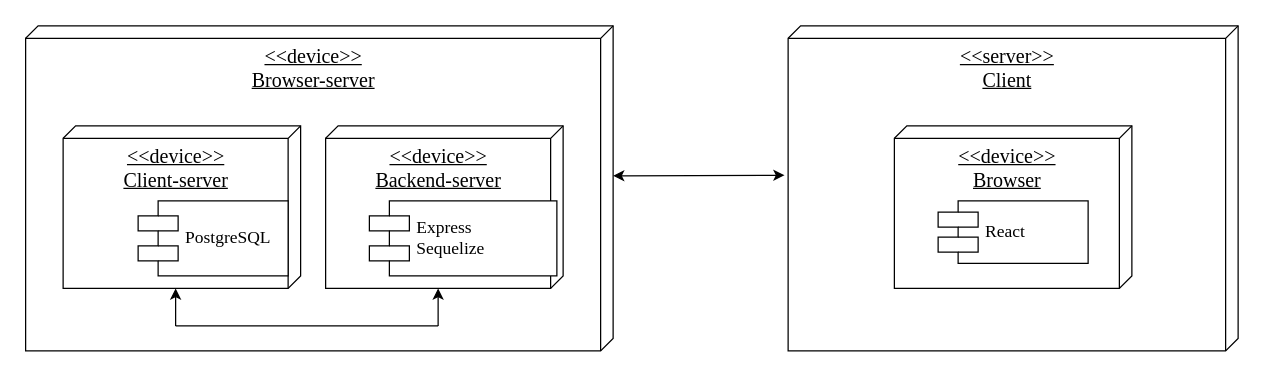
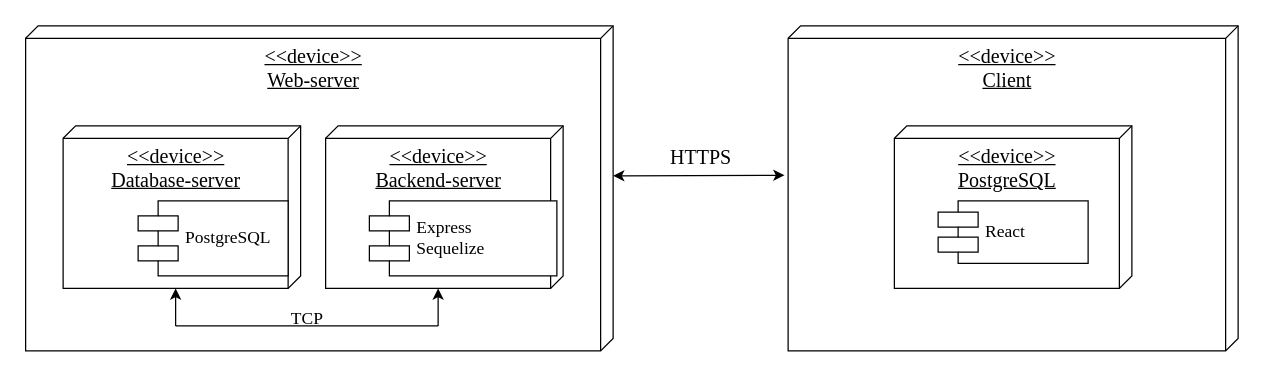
  <mxCell id="0" />
  <mxCell id="1" parent="0" />
- <mxCell id="2" value="&lt;div style=&quot;font-size: 16px;&quot;&gt;&lt;span style=&quot;font-family: _8ddvlm89t3o7TVZu2hQ; background-color: initial;&quot;&gt;&amp;lt;&amp;lt;device&amp;gt;&amp;gt;&lt;/span&gt;&lt;br&gt;&lt;/div&gt;&lt;div style=&quot;font-size: 16px;&quot;&gt;&lt;font style=&quot;font-size: 16px;&quot; face=&quot;_8ddvlm89t3o7TVZu2hQ&quot;&gt;Browser-server&lt;/font&gt;&lt;/div&gt;" style="verticalAlign=top;align=center;spacingTop=8;spacingLeft=2;spacingRight=12;shape=cube;size=10;direction=south;fontStyle=4;html=1;rounded=0;shadow=0;comic=0;labelBackgroundColor=none;strokeWidth=1;fontFamily=Verdana;fontSize=12" parent="1" vertex="1"><mxGeometry x="20" y="20" width="470" height="260" as="geometry" /></mxCell>
- <mxCell id="3" value="&lt;div style=&quot;font-size: 16px;&quot;&gt;&lt;span style=&quot;font-family: _8ddvlm89t3o7TVZu2hQ; background-color: initial;&quot;&gt;&amp;lt;&amp;lt;device&amp;gt;&amp;gt;&lt;/span&gt;&lt;br&gt;&lt;/div&gt;&lt;div style=&quot;font-size: 16px;&quot;&gt;&lt;font style=&quot;font-size: 16px;&quot; face=&quot;_8ddvlm89t3o7TVZu2hQ&quot;&gt;Client-server&lt;/font&gt;&lt;/div&gt;" style="verticalAlign=top;align=center;spacingTop=8;spacingLeft=2;spacingRight=12;shape=cube;size=10;direction=south;fontStyle=4;html=1;rounded=0;shadow=0;comic=0;labelBackgroundColor=none;strokeWidth=1;fontFamily=Verdana;fontSize=12" parent="1" vertex="1"><mxGeometry x="50" y="100" width="190" height="130" as="geometry" /></mxCell>
+ <mxCell id="2" value="&lt;div style=&quot;font-size: 16px;&quot;&gt;&lt;span style=&quot;font-family: _8ddvlm89t3o7TVZu2hQ; background-color: initial;&quot;&gt;&amp;lt;&amp;lt;device&amp;gt;&amp;gt;&lt;/span&gt;&lt;br&gt;&lt;/div&gt;&lt;div style=&quot;font-size: 16px;&quot;&gt;&lt;font style=&quot;font-size: 16px;&quot; face=&quot;_8ddvlm89t3o7TVZu2hQ&quot;&gt;Web-server&lt;/font&gt;&lt;/div&gt;" style="verticalAlign=top;align=center;spacingTop=8;spacingLeft=2;spacingRight=12;shape=cube;size=10;direction=south;fontStyle=4;html=1;rounded=0;shadow=0;comic=0;labelBackgroundColor=none;strokeWidth=1;fontFamily=Verdana;fontSize=12" parent="1" vertex="1"><mxGeometry x="20" y="20" width="470" height="260" as="geometry" /></mxCell>
+ <mxCell id="3" value="&lt;div style=&quot;font-size: 16px;&quot;&gt;&lt;span style=&quot;font-family: _8ddvlm89t3o7TVZu2hQ; background-color: initial;&quot;&gt;&amp;lt;&amp;lt;device&amp;gt;&amp;gt;&lt;/span&gt;&lt;br&gt;&lt;/div&gt;&lt;div style=&quot;font-size: 16px;&quot;&gt;&lt;font style=&quot;font-size: 16px;&quot; face=&quot;_8ddvlm89t3o7TVZu2hQ&quot;&gt;Database-server&lt;/font&gt;&lt;/div&gt;" style="verticalAlign=top;align=center;spacingTop=8;spacingLeft=2;spacingRight=12;shape=cube;size=10;direction=south;fontStyle=4;html=1;rounded=0;shadow=0;comic=0;labelBackgroundColor=none;strokeWidth=1;fontFamily=Verdana;fontSize=12" parent="1" vertex="1"><mxGeometry x="50" y="100" width="190" height="130" as="geometry" /></mxCell>
  <mxCell id="4" value="&lt;div style=&quot;font-size: 16px;&quot;&gt;&lt;span style=&quot;font-family: _8ddvlm89t3o7TVZu2hQ; background-color: initial;&quot;&gt;&amp;lt;&amp;lt;device&amp;gt;&amp;gt;&lt;/span&gt;&lt;br&gt;&lt;/div&gt;&lt;div style=&quot;font-size: 16px;&quot;&gt;&lt;font style=&quot;font-size: 16px;&quot; face=&quot;_8ddvlm89t3o7TVZu2hQ&quot;&gt;Backend-server&lt;/font&gt;&lt;/div&gt;" style="verticalAlign=top;align=center;spacingTop=8;spacingLeft=2;spacingRight=12;shape=cube;size=10;direction=south;fontStyle=4;html=1;rounded=0;shadow=0;comic=0;labelBackgroundColor=none;strokeWidth=1;fontFamily=Verdana;fontSize=12" parent="1" vertex="1"><mxGeometry x="260" y="100" width="190" height="130" as="geometry" /></mxCell>
  <mxCell id="5" value="&lt;font style=&quot;font-size: 14px;&quot; face=&quot;Times New Roman&quot;&gt;PostgreSQL&lt;/font&gt;" style="shape=component;align=left;spacingLeft=36;rounded=0;shadow=0;comic=0;labelBackgroundColor=none;strokeWidth=1;fontFamily=Verdana;fontSize=12;html=1;" parent="1" vertex="1"><mxGeometry x="110" y="160" width="120" height="60" as="geometry" /></mxCell>
  <mxCell id="6" value="&lt;font style=&quot;font-size: 14px;&quot; face=&quot;Times New Roman&quot;&gt;Express&lt;/font&gt;&lt;div&gt;&lt;font style=&quot;font-size: 14px;&quot; face=&quot;Times New Roman&quot;&gt;Sequelize&lt;/font&gt;&lt;/div&gt;" style="shape=component;align=left;spacingLeft=36;rounded=0;shadow=0;comic=0;labelBackgroundColor=none;strokeWidth=1;fontFamily=Verdana;fontSize=12;html=1;" parent="1" vertex="1"><mxGeometry x="295" y="160" width="150" height="60" as="geometry" /></mxCell>
- <mxCell id="7" value="&lt;div style=&quot;font-size: 16px;&quot;&gt;&lt;span style=&quot;font-family: _8ddvlm89t3o7TVZu2hQ; background-color: initial;&quot;&gt;&amp;lt;&amp;lt;server&amp;gt;&amp;gt;&lt;/span&gt;&lt;br&gt;&lt;/div&gt;&lt;div style=&quot;font-size: 16px;&quot;&gt;&lt;font face=&quot;_8ddvlm89t3o7TVZu2hQ&quot;&gt;Client&lt;/font&gt;&lt;/div&gt;" style="verticalAlign=top;align=center;spacingTop=8;spacingLeft=2;spacingRight=12;shape=cube;size=10;direction=south;fontStyle=4;html=1;rounded=0;shadow=0;comic=0;labelBackgroundColor=none;strokeWidth=1;fontFamily=Verdana;fontSize=12" parent="1" vertex="1"><mxGeometry x="630" y="20" width="360" height="260" as="geometry" /></mxCell>
- <mxCell id="8" value="&lt;div style=&quot;font-size: 16px;&quot;&gt;&lt;span style=&quot;font-family: _8ddvlm89t3o7TVZu2hQ; background-color: initial;&quot;&gt;&amp;lt;&amp;lt;device&amp;gt;&amp;gt;&lt;/span&gt;&lt;br&gt;&lt;/div&gt;&lt;div style=&quot;font-size: 16px;&quot;&gt;&lt;font style=&quot;font-size: 16px;&quot; face=&quot;_8ddvlm89t3o7TVZu2hQ&quot;&gt;Browser&lt;/font&gt;&lt;/div&gt;" style="verticalAlign=top;align=center;spacingTop=8;spacingLeft=2;spacingRight=12;shape=cube;size=10;direction=south;fontStyle=4;html=1;rounded=0;shadow=0;comic=0;labelBackgroundColor=none;strokeWidth=1;fontFamily=Verdana;fontSize=12" parent="1" vertex="1"><mxGeometry x="715" y="100" width="190" height="130" as="geometry" /></mxCell>
+ <mxCell id="7" value="&lt;div style=&quot;font-size: 16px;&quot;&gt;&lt;span style=&quot;font-family: _8ddvlm89t3o7TVZu2hQ; background-color: initial;&quot;&gt;&amp;lt;&amp;lt;device&amp;gt;&amp;gt;&lt;/span&gt;&lt;br&gt;&lt;/div&gt;&lt;div style=&quot;font-size: 16px;&quot;&gt;&lt;font face=&quot;_8ddvlm89t3o7TVZu2hQ&quot;&gt;Client&lt;/font&gt;&lt;/div&gt;" style="verticalAlign=top;align=center;spacingTop=8;spacingLeft=2;spacingRight=12;shape=cube;size=10;direction=south;fontStyle=4;html=1;rounded=0;shadow=0;comic=0;labelBackgroundColor=none;strokeWidth=1;fontFamily=Verdana;fontSize=12" parent="1" vertex="1"><mxGeometry x="630" y="20" width="360" height="260" as="geometry" /></mxCell>
+ <mxCell id="8" value="&lt;div style=&quot;font-size: 16px;&quot;&gt;&lt;span style=&quot;font-family: _8ddvlm89t3o7TVZu2hQ; background-color: initial;&quot;&gt;&amp;lt;&amp;lt;device&amp;gt;&amp;gt;&lt;/span&gt;&lt;br&gt;&lt;/div&gt;&lt;div style=&quot;font-size: 16px;&quot;&gt;&lt;font style=&quot;font-size: 16px;&quot; face=&quot;_8ddvlm89t3o7TVZu2hQ&quot;&gt;PostgreSQL&lt;/font&gt;&lt;/div&gt;" style="verticalAlign=top;align=center;spacingTop=8;spacingLeft=2;spacingRight=12;shape=cube;size=10;direction=south;fontStyle=4;html=1;rounded=0;shadow=0;comic=0;labelBackgroundColor=none;strokeWidth=1;fontFamily=Verdana;fontSize=12" parent="1" vertex="1"><mxGeometry x="715" y="100" width="190" height="130" as="geometry" /></mxCell>
  <mxCell id="9" value="&lt;font face=&quot;Times New Roman&quot;&gt;&lt;span style=&quot;font-size: 14px;&quot;&gt;React&lt;/span&gt;&lt;/font&gt;" style="shape=component;align=left;spacingLeft=36;rounded=0;shadow=0;comic=0;labelBackgroundColor=none;strokeWidth=1;fontFamily=Verdana;fontSize=12;html=1;" parent="1" vertex="1"><mxGeometry x="750" y="160" width="120" height="50" as="geometry" /></mxCell>
  <mxCell id="10" value="" style="endArrow=classic;startArrow=classic;html=1;rounded=0;entryX=0.495;entryY=1.008;entryDx=0;entryDy=0;entryPerimeter=0;" parent="1" edge="1"><mxGeometry width="50" height="50" relative="1" as="geometry"><mxPoint x="490" y="139.942" as="sourcePoint" /><mxPoint x="627.12" y="139.5" as="targetPoint" /></mxGeometry></mxCell>
+ <mxCell id="11" value="&lt;font face=&quot;Times New Roman&quot; style=&quot;font-size: 16px;&quot;&gt;HTTPS&lt;/font&gt;" style="text;html=1;align=center;verticalAlign=middle;resizable=0;points=[];autosize=1;strokeColor=none;fillColor=none;" parent="1" vertex="1"><mxGeometry x="525" y="110" width="70" height="30" as="geometry" /></mxCell>
  <mxCell id="12" value="" style="endArrow=classic;html=1;rounded=0;entryX=0;entryY=0;entryDx=130;entryDy=100;entryPerimeter=0;" edge="1" parent="1" target="3"><mxGeometry width="50" height="50" relative="1" as="geometry"><mxPoint x="140" y="260" as="sourcePoint" /><mxPoint x="580" y="260" as="targetPoint" /></mxGeometry></mxCell>
  <mxCell id="13" value="" style="endArrow=classic;html=1;rounded=0;entryX=0;entryY=0;entryDx=130;entryDy=100;entryPerimeter=0;" edge="1" parent="1" target="4"><mxGeometry width="50" height="50" relative="1" as="geometry"><mxPoint x="350" y="260" as="sourcePoint" /><mxPoint x="150" y="240" as="targetPoint" /></mxGeometry></mxCell>
  <mxCell id="14" value="" style="endArrow=none;html=1;rounded=0;" edge="1" parent="1"><mxGeometry width="50" height="50" relative="1" as="geometry"><mxPoint x="140" y="260" as="sourcePoint" /><mxPoint x="350" y="260" as="targetPoint" /></mxGeometry></mxCell>
+ <mxCell id="15" value="&lt;font style=&quot;font-size: 14px;&quot; face=&quot;Times New Roman&quot;&gt;TCP&lt;/font&gt;" style="text;html=1;align=center;verticalAlign=middle;resizable=0;points=[];autosize=1;strokeColor=none;fillColor=none;strokeWidth=8;" vertex="1" parent="1"><mxGeometry x="220" y="240" width="50" height="30" as="geometry" /></mxCell>
